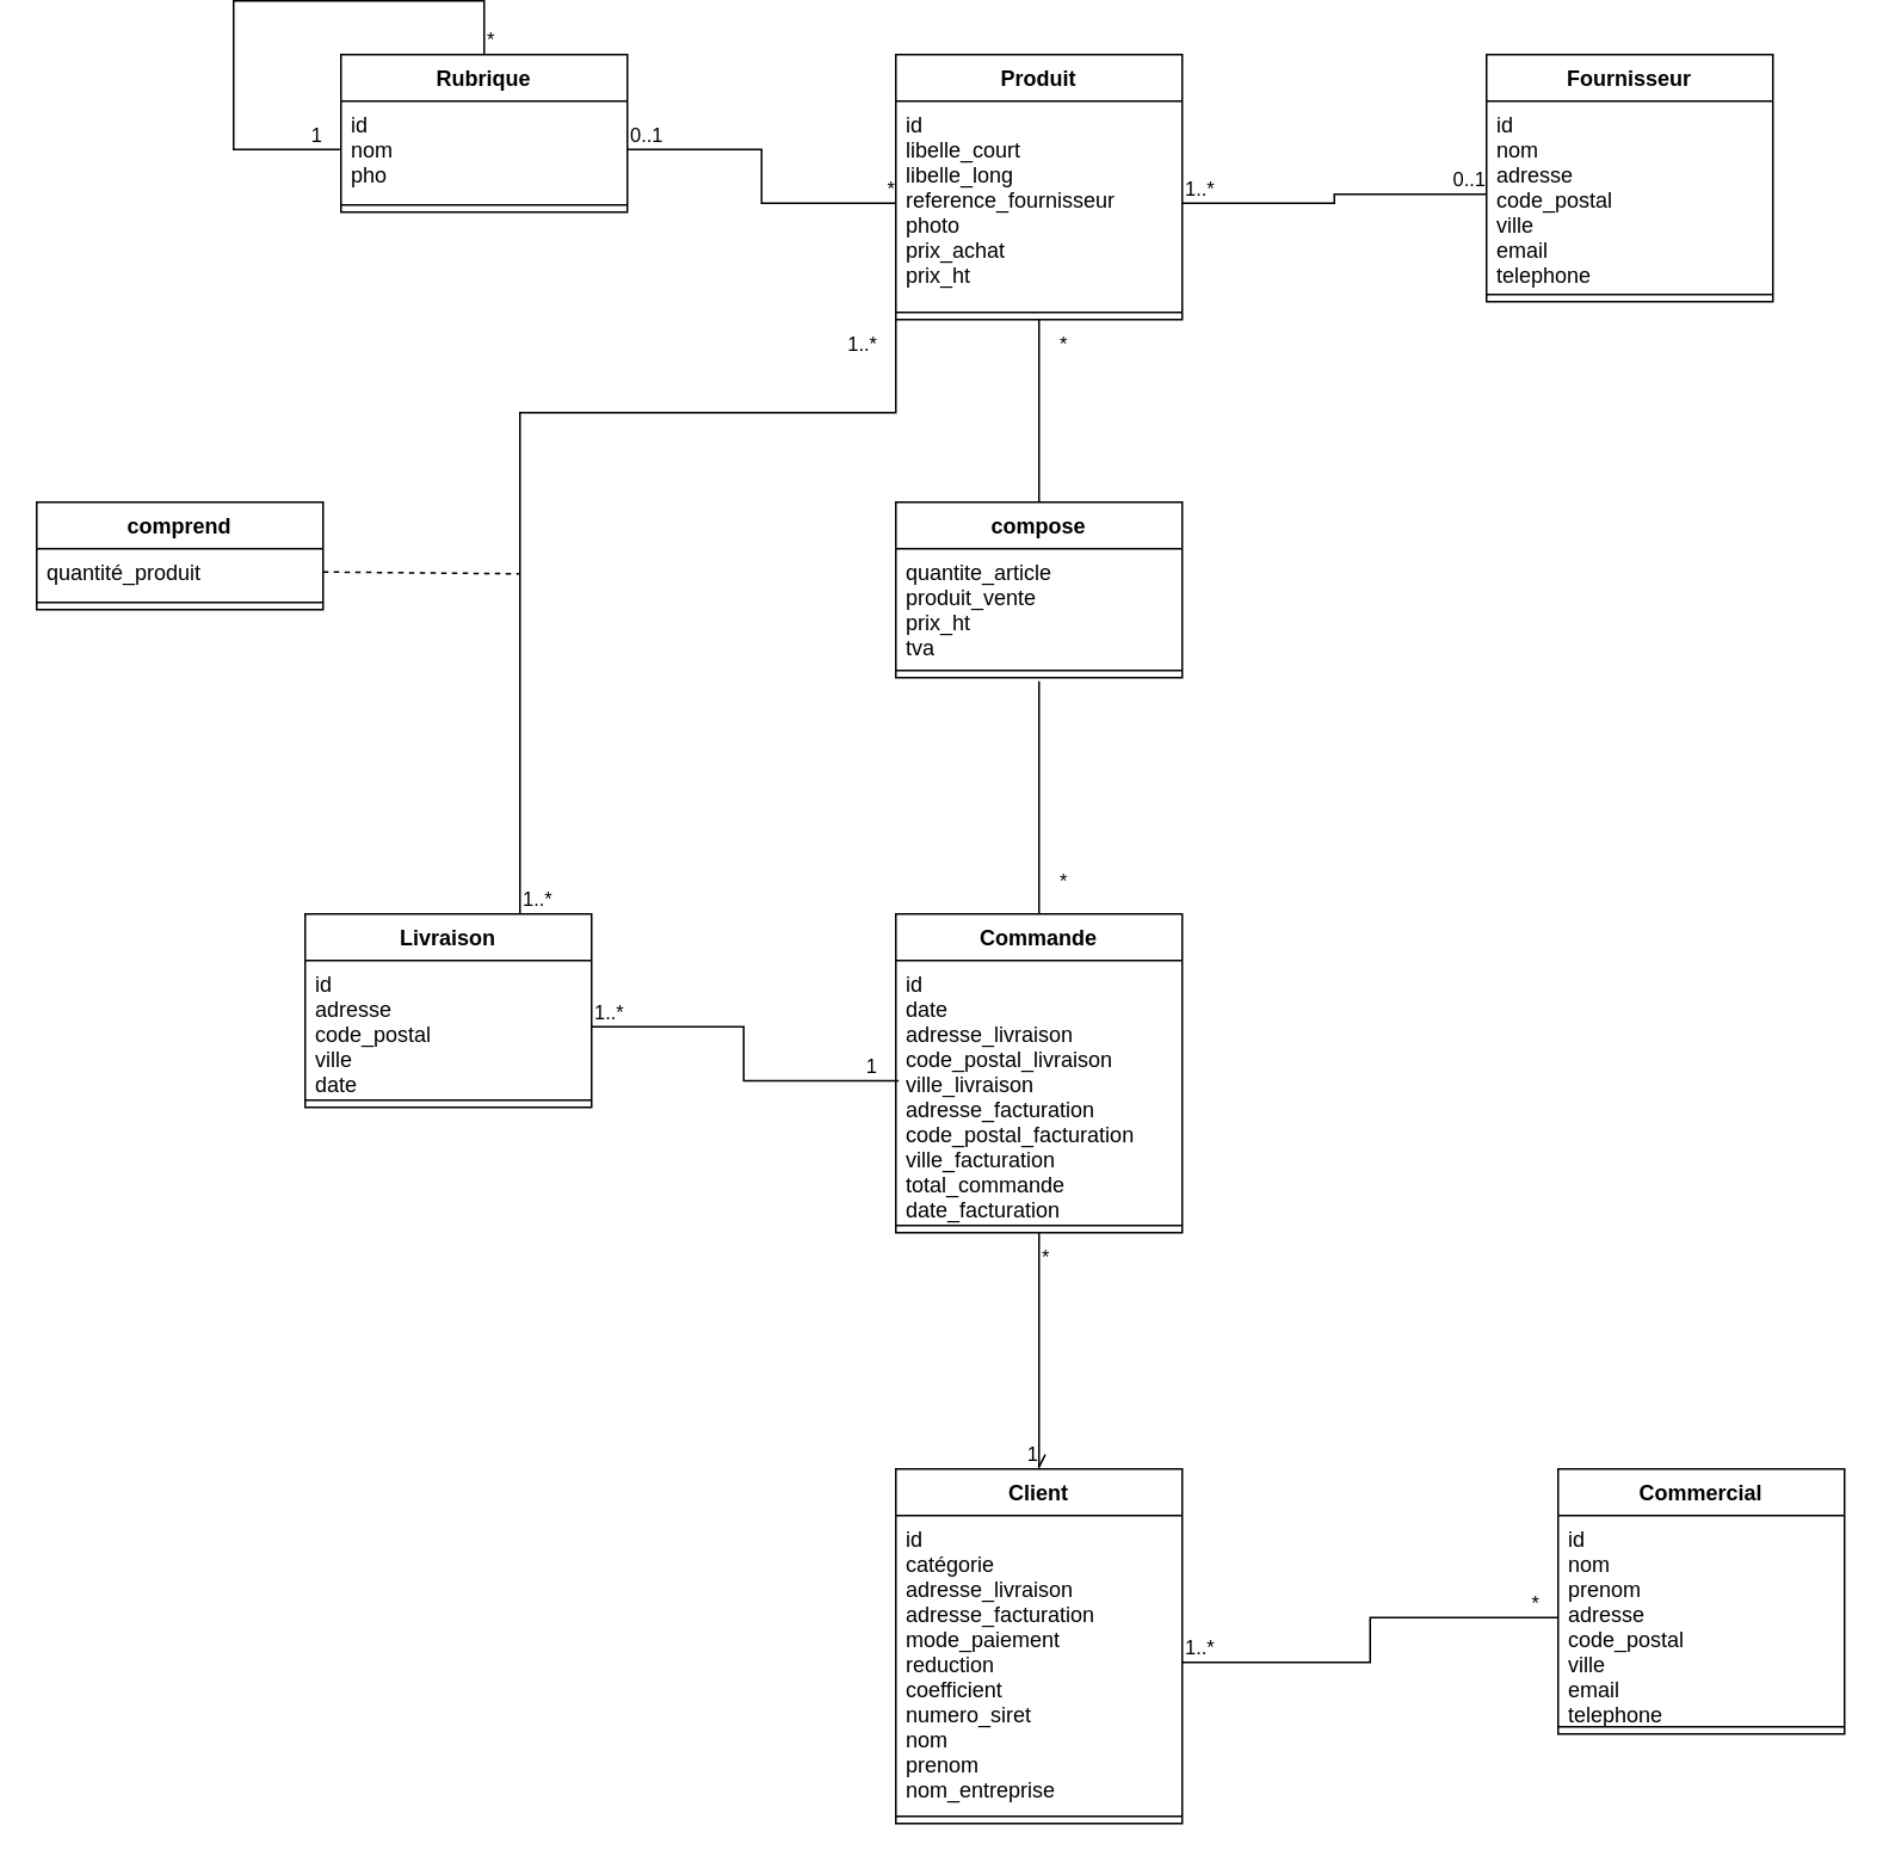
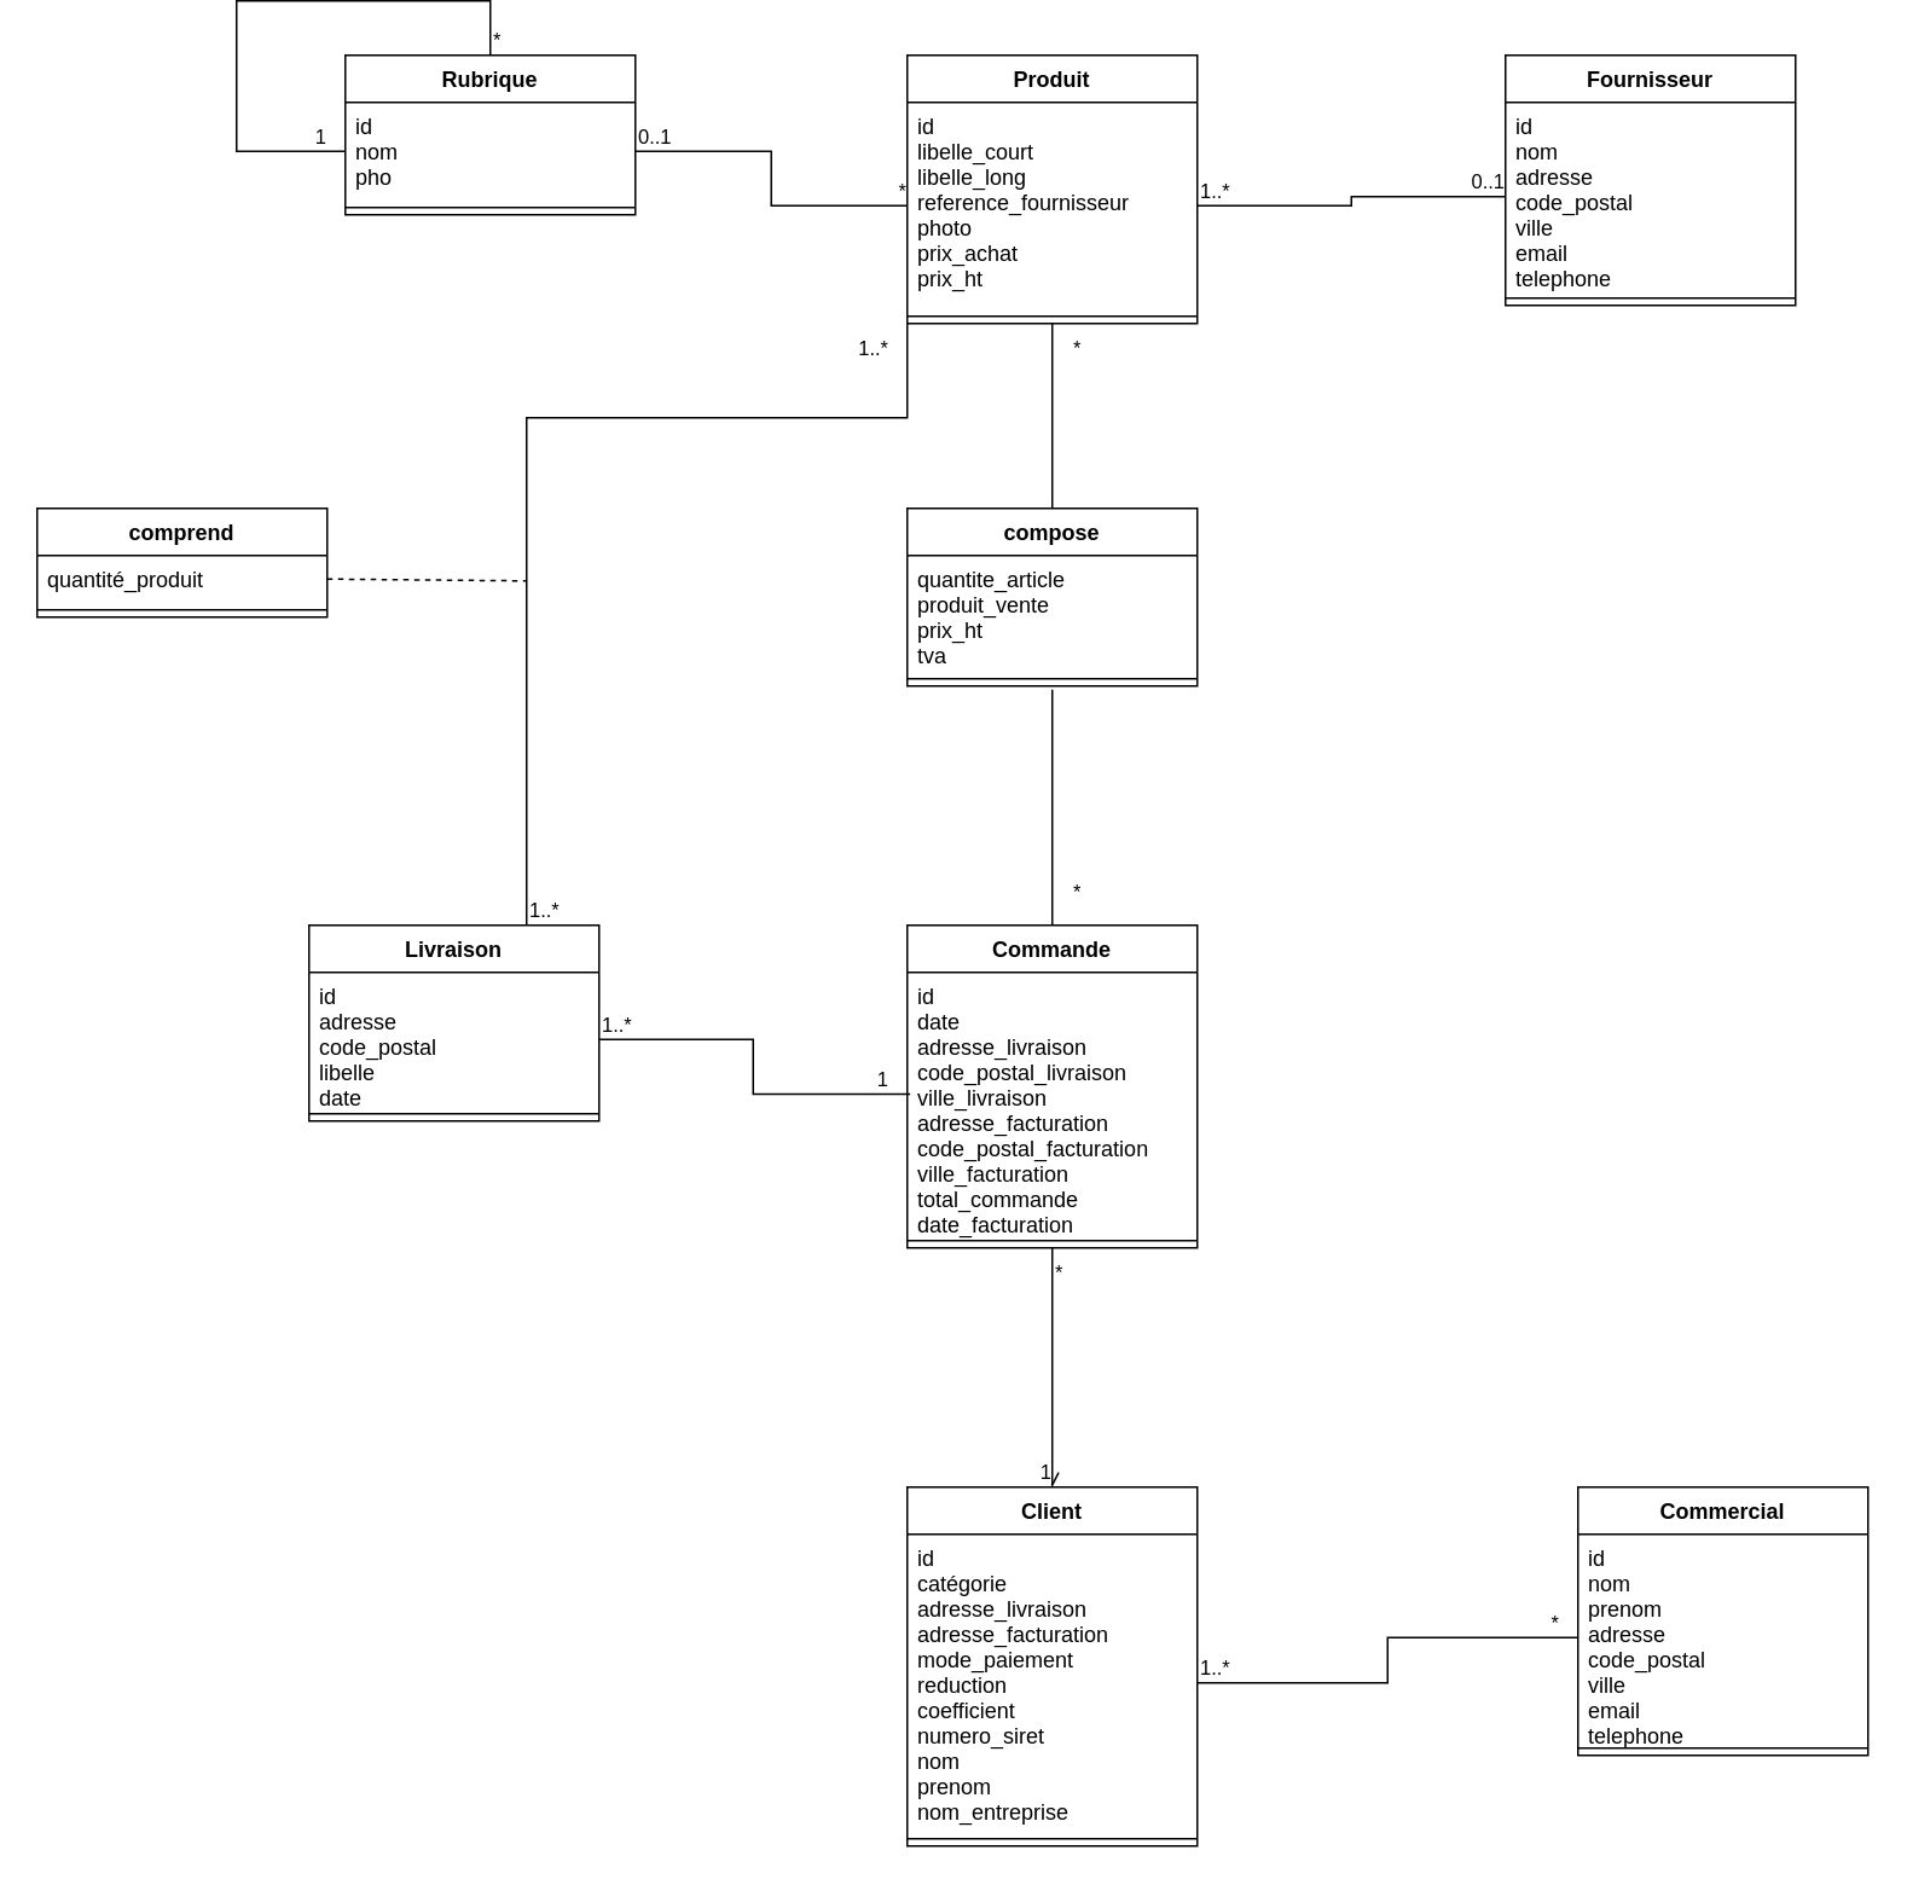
  <mxCell id="0" />
  <mxCell id="1" parent="0" />
  <mxCell id="2" value="Rubrique" style="swimlane;fontStyle=1;align=center;verticalAlign=top;childLayout=stackLayout;horizontal=1;startSize=26;horizontalStack=0;resizeParent=1;resizeParentMax=0;resizeLast=0;collapsible=1;marginBottom=0;" vertex="1" parent="1"><mxGeometry x="190" y="20" width="160" height="88" as="geometry" /></mxCell>
  <mxCell id="3" value="id&#10;nom&#10;pho" style="text;strokeColor=none;fillColor=none;align=left;verticalAlign=top;spacingLeft=4;spacingRight=4;overflow=hidden;rotatable=0;points=[[0,0.5],[1,0.5]];portConstraint=eastwest;" vertex="1" parent="2"><mxGeometry y="26" width="160" height="54" as="geometry" /></mxCell>
  <mxCell id="4" value="" style="line;strokeWidth=1;fillColor=none;align=left;verticalAlign=middle;spacingTop=-1;spacingLeft=3;spacingRight=3;rotatable=0;labelPosition=right;points=[];portConstraint=eastwest;" vertex="1" parent="2"><mxGeometry y="80" width="160" height="8" as="geometry" /></mxCell>
  <mxCell id="5" value="" style="endArrow=none;html=1;edgeStyle=orthogonalEdgeStyle;rounded=0;exitX=0.5;exitY=0;exitDx=0;exitDy=0;entryX=0;entryY=0.5;entryDx=0;entryDy=0;" edge="1" parent="2" source="2" target="3"><mxGeometry relative="1" as="geometry"><mxPoint x="240" y="140" as="sourcePoint" /><mxPoint x="-30" y="70" as="targetPoint" /><Array as="points"><mxPoint x="80" y="-30" /><mxPoint x="-60" y="-30" /><mxPoint x="-60" y="53" /></Array></mxGeometry></mxCell>
  <mxCell id="6" value="*" style="edgeLabel;resizable=0;html=1;align=left;verticalAlign=bottom;" connectable="0" vertex="1" parent="5"><mxGeometry x="-1" relative="1" as="geometry" /></mxCell>
  <mxCell id="7" value="1" style="edgeLabel;resizable=0;html=1;align=right;verticalAlign=bottom;" connectable="0" vertex="1" parent="5"><mxGeometry x="1" relative="1" as="geometry"><mxPoint x="-10" as="offset" /></mxGeometry></mxCell>
  <mxCell id="8" value="Produit" style="swimlane;fontStyle=1;align=center;verticalAlign=top;childLayout=stackLayout;horizontal=1;startSize=26;horizontalStack=0;resizeParent=1;resizeParentMax=0;resizeLast=0;collapsible=1;marginBottom=0;" vertex="1" parent="1"><mxGeometry x="500" y="20" width="160" height="148" as="geometry" /></mxCell>
  <mxCell id="9" value="id&#10;libelle_court&#10;libelle_long&#10;reference_fournisseur&#10;photo&#10;prix_achat&#10;prix_ht" style="text;strokeColor=none;fillColor=none;align=left;verticalAlign=top;spacingLeft=4;spacingRight=4;overflow=hidden;rotatable=0;points=[[0,0.5],[1,0.5]];portConstraint=eastwest;" vertex="1" parent="8"><mxGeometry y="26" width="160" height="114" as="geometry" /></mxCell>
  <mxCell id="10" value="" style="line;strokeWidth=1;fillColor=none;align=left;verticalAlign=middle;spacingTop=-1;spacingLeft=3;spacingRight=3;rotatable=0;labelPosition=right;points=[];portConstraint=eastwest;" vertex="1" parent="8"><mxGeometry y="140" width="160" height="8" as="geometry" /></mxCell>
  <mxCell id="11" value="" style="endArrow=none;html=1;edgeStyle=orthogonalEdgeStyle;rounded=0;exitX=1;exitY=0.5;exitDx=0;exitDy=0;entryX=0;entryY=0.5;entryDx=0;entryDy=0;" edge="1" parent="1" source="3" target="9"><mxGeometry relative="1" as="geometry"><mxPoint x="460" y="120" as="sourcePoint" /><mxPoint x="620" y="120" as="targetPoint" /></mxGeometry></mxCell>
  <mxCell id="12" value="0..1" style="edgeLabel;resizable=0;html=1;align=left;verticalAlign=bottom;" connectable="0" vertex="1" parent="11"><mxGeometry x="-1" relative="1" as="geometry" /></mxCell>
  <mxCell id="13" value="*" style="edgeLabel;resizable=0;html=1;align=right;verticalAlign=bottom;" connectable="0" vertex="1" parent="11"><mxGeometry x="1" relative="1" as="geometry" /></mxCell>
  <mxCell id="14" value="Fournisseur" style="swimlane;fontStyle=1;align=center;verticalAlign=top;childLayout=stackLayout;horizontal=1;startSize=26;horizontalStack=0;resizeParent=1;resizeParentMax=0;resizeLast=0;collapsible=1;marginBottom=0;" vertex="1" parent="1"><mxGeometry x="830" y="20" width="160" height="138" as="geometry" /></mxCell>
  <mxCell id="15" value="id&#10;nom&#10;adresse&#10;code_postal&#10;ville&#10;email&#10;telephone" style="text;strokeColor=none;fillColor=none;align=left;verticalAlign=top;spacingLeft=4;spacingRight=4;overflow=hidden;rotatable=0;points=[[0,0.5],[1,0.5]];portConstraint=eastwest;" vertex="1" parent="14"><mxGeometry y="26" width="160" height="104" as="geometry" /></mxCell>
  <mxCell id="16" value="" style="line;strokeWidth=1;fillColor=none;align=left;verticalAlign=middle;spacingTop=-1;spacingLeft=3;spacingRight=3;rotatable=0;labelPosition=right;points=[];portConstraint=eastwest;" vertex="1" parent="14"><mxGeometry y="130" width="160" height="8" as="geometry" /></mxCell>
  <mxCell id="17" value="" style="endArrow=none;html=1;edgeStyle=orthogonalEdgeStyle;rounded=0;entryX=0;entryY=0.5;entryDx=0;entryDy=0;exitX=1;exitY=0.5;exitDx=0;exitDy=0;" edge="1" parent="1" source="9" target="15"><mxGeometry relative="1" as="geometry"><mxPoint x="460" y="120" as="sourcePoint" /><mxPoint x="620" y="120" as="targetPoint" /></mxGeometry></mxCell>
  <mxCell id="18" value="1..*" style="edgeLabel;resizable=0;html=1;align=left;verticalAlign=bottom;" connectable="0" vertex="1" parent="17"><mxGeometry x="-1" relative="1" as="geometry" /></mxCell>
  <mxCell id="19" value="0..1" style="edgeLabel;resizable=0;html=1;align=right;verticalAlign=bottom;" connectable="0" vertex="1" parent="17"><mxGeometry x="1" relative="1" as="geometry" /></mxCell>
  <mxCell id="20" value="compose" style="swimlane;fontStyle=1;align=center;verticalAlign=top;childLayout=stackLayout;horizontal=1;startSize=26;horizontalStack=0;resizeParent=1;resizeParentMax=0;resizeLast=0;collapsible=1;marginBottom=0;" vertex="1" parent="1"><mxGeometry x="500" y="270" width="160" height="98" as="geometry" /></mxCell>
  <mxCell id="21" value="quantite_article&#10;produit_vente&#10;prix_ht&#10;tva" style="text;strokeColor=none;fillColor=none;align=left;verticalAlign=top;spacingLeft=4;spacingRight=4;overflow=hidden;rotatable=0;points=[[0,0.5],[1,0.5]];portConstraint=eastwest;" vertex="1" parent="20"><mxGeometry y="26" width="160" height="64" as="geometry" /></mxCell>
  <mxCell id="22" value="" style="line;strokeWidth=1;fillColor=none;align=left;verticalAlign=middle;spacingTop=-1;spacingLeft=3;spacingRight=3;rotatable=0;labelPosition=right;points=[];portConstraint=eastwest;" vertex="1" parent="20"><mxGeometry y="90" width="160" height="8" as="geometry" /></mxCell>
  <mxCell id="23" value="" style="endArrow=none;html=1;edgeStyle=orthogonalEdgeStyle;rounded=0;exitX=0.5;exitY=1;exitDx=0;exitDy=0;entryX=0.5;entryY=0;entryDx=0;entryDy=0;" edge="1" parent="1" source="8" target="20"><mxGeometry relative="1" as="geometry"><mxPoint x="460" y="340" as="sourcePoint" /><mxPoint x="620" y="340" as="targetPoint" /></mxGeometry></mxCell>
  <mxCell id="24" value="*" style="edgeLabel;resizable=0;html=1;align=left;verticalAlign=bottom;" connectable="0" vertex="1" parent="23"><mxGeometry x="-1" relative="1" as="geometry"><mxPoint x="10" y="22" as="offset" /></mxGeometry></mxCell>
  <mxCell id="25" value="Commande" style="swimlane;fontStyle=1;align=center;verticalAlign=top;childLayout=stackLayout;horizontal=1;startSize=26;horizontalStack=0;resizeParent=1;resizeParentMax=0;resizeLast=0;collapsible=1;marginBottom=0;" vertex="1" parent="1"><mxGeometry x="500" y="500" width="160" height="178" as="geometry" /></mxCell>
  <mxCell id="26" value="id&#10;date&#10;adresse_livraison&#10;code_postal_livraison&#10;ville_livraison&#10;adresse_facturation&#10;code_postal_facturation&#10;ville_facturation&#10;total_commande&#10;date_facturation" style="text;strokeColor=none;fillColor=none;align=left;verticalAlign=top;spacingLeft=4;spacingRight=4;overflow=hidden;rotatable=0;points=[[0,0.5],[1,0.5]];portConstraint=eastwest;" vertex="1" parent="25"><mxGeometry y="26" width="160" height="144" as="geometry" /></mxCell>
  <mxCell id="27" value="" style="line;strokeWidth=1;fillColor=none;align=left;verticalAlign=middle;spacingTop=-1;spacingLeft=3;spacingRight=3;rotatable=0;labelPosition=right;points=[];portConstraint=eastwest;" vertex="1" parent="25"><mxGeometry y="170" width="160" height="8" as="geometry" /></mxCell>
  <mxCell id="28" value="" style="endArrow=none;html=1;edgeStyle=orthogonalEdgeStyle;rounded=0;exitX=0.5;exitY=1.25;exitDx=0;exitDy=0;exitPerimeter=0;entryX=0.5;entryY=0;entryDx=0;entryDy=0;" edge="1" parent="1" source="22" target="25"><mxGeometry relative="1" as="geometry"><mxPoint x="460" y="470" as="sourcePoint" /><mxPoint x="620" y="470" as="targetPoint" /><Array as="points"><mxPoint x="580" y="410" /><mxPoint x="580" y="410" /></Array></mxGeometry></mxCell>
  <mxCell id="29" value="*" style="edgeLabel;resizable=0;html=1;align=left;verticalAlign=bottom;" connectable="0" vertex="1" parent="28"><mxGeometry x="-1" relative="1" as="geometry"><mxPoint x="10" y="120" as="offset" /></mxGeometry></mxCell>
  <mxCell id="30" value="Livraison" style="swimlane;fontStyle=1;align=center;verticalAlign=top;childLayout=stackLayout;horizontal=1;startSize=26;horizontalStack=0;resizeParent=1;resizeParentMax=0;resizeLast=0;collapsible=1;marginBottom=0;" vertex="1" parent="1"><mxGeometry x="170" y="500" width="160" height="108" as="geometry" /></mxCell>
- <mxCell id="31" value="id&#10;adresse&#10;code_postal&#10;ville&#10;date" style="text;strokeColor=none;fillColor=none;align=left;verticalAlign=top;spacingLeft=4;spacingRight=4;overflow=hidden;rotatable=0;points=[[0,0.5],[1,0.5]];portConstraint=eastwest;" vertex="1" parent="30"><mxGeometry y="26" width="160" height="74" as="geometry" /></mxCell>
+ <mxCell id="31" value="id&#10;adresse&#10;code_postal&#10;libelle&#10;date" style="text;strokeColor=none;fillColor=none;align=left;verticalAlign=top;spacingLeft=4;spacingRight=4;overflow=hidden;rotatable=0;points=[[0,0.5],[1,0.5]];portConstraint=eastwest;" vertex="1" parent="30"><mxGeometry y="26" width="160" height="74" as="geometry" /></mxCell>
  <mxCell id="32" value="" style="line;strokeWidth=1;fillColor=none;align=left;verticalAlign=middle;spacingTop=-1;spacingLeft=3;spacingRight=3;rotatable=0;labelPosition=right;points=[];portConstraint=eastwest;" vertex="1" parent="30"><mxGeometry y="100" width="160" height="8" as="geometry" /></mxCell>
  <mxCell id="33" value="" style="endArrow=none;html=1;edgeStyle=orthogonalEdgeStyle;rounded=0;exitX=1;exitY=0.5;exitDx=0;exitDy=0;entryX=0.01;entryY=0.466;entryDx=0;entryDy=0;entryPerimeter=0;" edge="1" parent="1" source="31" target="26"><mxGeometry relative="1" as="geometry"><mxPoint x="460" y="560" as="sourcePoint" /><mxPoint x="620" y="560" as="targetPoint" /></mxGeometry></mxCell>
  <mxCell id="34" value="1..*" style="edgeLabel;resizable=0;html=1;align=left;verticalAlign=bottom;" connectable="0" vertex="1" parent="33"><mxGeometry x="-1" relative="1" as="geometry" /></mxCell>
  <mxCell id="35" value="1" style="edgeLabel;resizable=0;html=1;align=right;verticalAlign=bottom;" connectable="0" vertex="1" parent="33"><mxGeometry x="1" relative="1" as="geometry"><mxPoint x="-12" as="offset" /></mxGeometry></mxCell>
  <mxCell id="36" value="" style="endArrow=none;html=1;edgeStyle=orthogonalEdgeStyle;rounded=0;exitX=0.75;exitY=0;exitDx=0;exitDy=0;entryX=0;entryY=1;entryDx=0;entryDy=0;" edge="1" parent="1" source="30" target="8"><mxGeometry relative="1" as="geometry"><mxPoint x="460" y="380" as="sourcePoint" /><mxPoint x="620" y="380" as="targetPoint" /><Array as="points"><mxPoint x="290" y="220" /><mxPoint x="500" y="220" /></Array></mxGeometry></mxCell>
  <mxCell id="37" value="1..*" style="edgeLabel;resizable=0;html=1;align=left;verticalAlign=bottom;" connectable="0" vertex="1" parent="36"><mxGeometry x="-1" relative="1" as="geometry" /></mxCell>
  <mxCell id="38" value="1..*" style="edgeLabel;resizable=0;html=1;align=right;verticalAlign=bottom;" connectable="0" vertex="1" parent="36"><mxGeometry x="1" relative="1" as="geometry"><mxPoint x="-10" y="22" as="offset" /></mxGeometry></mxCell>
  <mxCell id="39" value="comprend" style="swimlane;fontStyle=1;align=center;verticalAlign=top;childLayout=stackLayout;horizontal=1;startSize=26;horizontalStack=0;resizeParent=1;resizeParentMax=0;resizeLast=0;collapsible=1;marginBottom=0;" vertex="1" parent="1"><mxGeometry x="20" y="270" width="160" height="60" as="geometry" /></mxCell>
  <mxCell id="40" value="quantité_produit" style="text;strokeColor=none;fillColor=none;align=left;verticalAlign=top;spacingLeft=4;spacingRight=4;overflow=hidden;rotatable=0;points=[[0,0.5],[1,0.5]];portConstraint=eastwest;" vertex="1" parent="39"><mxGeometry y="26" width="160" height="26" as="geometry" /></mxCell>
  <mxCell id="41" value="" style="line;strokeWidth=1;fillColor=none;align=left;verticalAlign=middle;spacingTop=-1;spacingLeft=3;spacingRight=3;rotatable=0;labelPosition=right;points=[];portConstraint=eastwest;" vertex="1" parent="39"><mxGeometry y="52" width="160" height="8" as="geometry" /></mxCell>
  <mxCell id="42" value="" style="endArrow=none;dashed=1;html=1;rounded=0;exitX=1;exitY=0.5;exitDx=0;exitDy=0;" edge="1" parent="1" source="40"><mxGeometry width="50" height="50" relative="1" as="geometry"><mxPoint x="510" y="410" as="sourcePoint" /><mxPoint x="290" y="310" as="targetPoint" /></mxGeometry></mxCell>
  <mxCell id="43" value="Client" style="swimlane;fontStyle=1;align=center;verticalAlign=top;childLayout=stackLayout;horizontal=1;startSize=26;horizontalStack=0;resizeParent=1;resizeParentMax=0;resizeLast=0;collapsible=1;marginBottom=0;" vertex="1" parent="1"><mxGeometry x="500" y="810" width="160" height="198" as="geometry" /></mxCell>
  <mxCell id="44" value="id&#10;catégorie&#10;adresse_livraison&#10;adresse_facturation&#10;mode_paiement&#10;reduction&#10;coefficient&#10;numero_siret&#10;nom&#10;prenom&#10;nom_entreprise" style="text;strokeColor=none;fillColor=none;align=left;verticalAlign=top;spacingLeft=4;spacingRight=4;overflow=hidden;rotatable=0;points=[[0,0.5],[1,0.5]];portConstraint=eastwest;" vertex="1" parent="43"><mxGeometry y="26" width="160" height="164" as="geometry" /></mxCell>
  <mxCell id="45" value="" style="line;strokeWidth=1;fillColor=none;align=left;verticalAlign=middle;spacingTop=-1;spacingLeft=3;spacingRight=3;rotatable=0;labelPosition=right;points=[];portConstraint=eastwest;" vertex="1" parent="43"><mxGeometry y="190" width="160" height="8" as="geometry" /></mxCell>
  <mxCell id="46" value="" style="endArrow=open;html=1;edgeStyle=orthogonalEdgeStyle;rounded=0;exitX=0.5;exitY=1;exitDx=0;exitDy=0;entryX=0.5;entryY=0;entryDx=0;entryDy=0;" edge="1" parent="1" source="25" target="43"><mxGeometry relative="1" as="geometry"><mxPoint x="510" y="820" as="sourcePoint" /><mxPoint x="670" y="820" as="targetPoint" /></mxGeometry></mxCell>
  <mxCell id="47" value="*" style="edgeLabel;resizable=0;html=1;align=left;verticalAlign=bottom;" connectable="0" vertex="1" parent="46"><mxGeometry x="-1" relative="1" as="geometry"><mxPoint y="22" as="offset" /></mxGeometry></mxCell>
  <mxCell id="48" value="1" style="edgeLabel;resizable=0;html=1;align=right;verticalAlign=bottom;" connectable="0" vertex="1" parent="46"><mxGeometry x="1" relative="1" as="geometry" /></mxCell>
  <mxCell id="49" value="Commercial" style="swimlane;fontStyle=1;align=center;verticalAlign=top;childLayout=stackLayout;horizontal=1;startSize=26;horizontalStack=0;resizeParent=1;resizeParentMax=0;resizeLast=0;collapsible=1;marginBottom=0;" vertex="1" parent="1"><mxGeometry x="870" y="810" width="160" height="148" as="geometry" /></mxCell>
  <mxCell id="50" value="id&#10;nom&#10;prenom&#10;adresse&#10;code_postal&#10;ville&#10;email&#10;telephone" style="text;strokeColor=none;fillColor=none;align=left;verticalAlign=top;spacingLeft=4;spacingRight=4;overflow=hidden;rotatable=0;points=[[0,0.5],[1,0.5]];portConstraint=eastwest;" vertex="1" parent="49"><mxGeometry y="26" width="160" height="114" as="geometry" /></mxCell>
  <mxCell id="51" value="" style="line;strokeWidth=1;fillColor=none;align=left;verticalAlign=middle;spacingTop=-1;spacingLeft=3;spacingRight=3;rotatable=0;labelPosition=right;points=[];portConstraint=eastwest;" vertex="1" parent="49"><mxGeometry y="140" width="160" height="8" as="geometry" /></mxCell>
  <mxCell id="52" value="" style="endArrow=none;html=1;edgeStyle=orthogonalEdgeStyle;rounded=0;entryX=0;entryY=0.5;entryDx=0;entryDy=0;exitX=1;exitY=0.5;exitDx=0;exitDy=0;" edge="1" parent="1" source="44" target="50"><mxGeometry relative="1" as="geometry"><mxPoint x="510" y="820" as="sourcePoint" /><mxPoint x="670" y="820" as="targetPoint" /></mxGeometry></mxCell>
  <mxCell id="53" value="1..*" style="edgeLabel;resizable=0;html=1;align=left;verticalAlign=bottom;" connectable="0" vertex="1" parent="52"><mxGeometry x="-1" relative="1" as="geometry" /></mxCell>
  <mxCell id="54" value="*" style="edgeLabel;resizable=0;html=1;align=right;verticalAlign=bottom;" connectable="0" vertex="1" parent="52"><mxGeometry x="1" relative="1" as="geometry"><mxPoint x="-10" as="offset" /></mxGeometry></mxCell>
